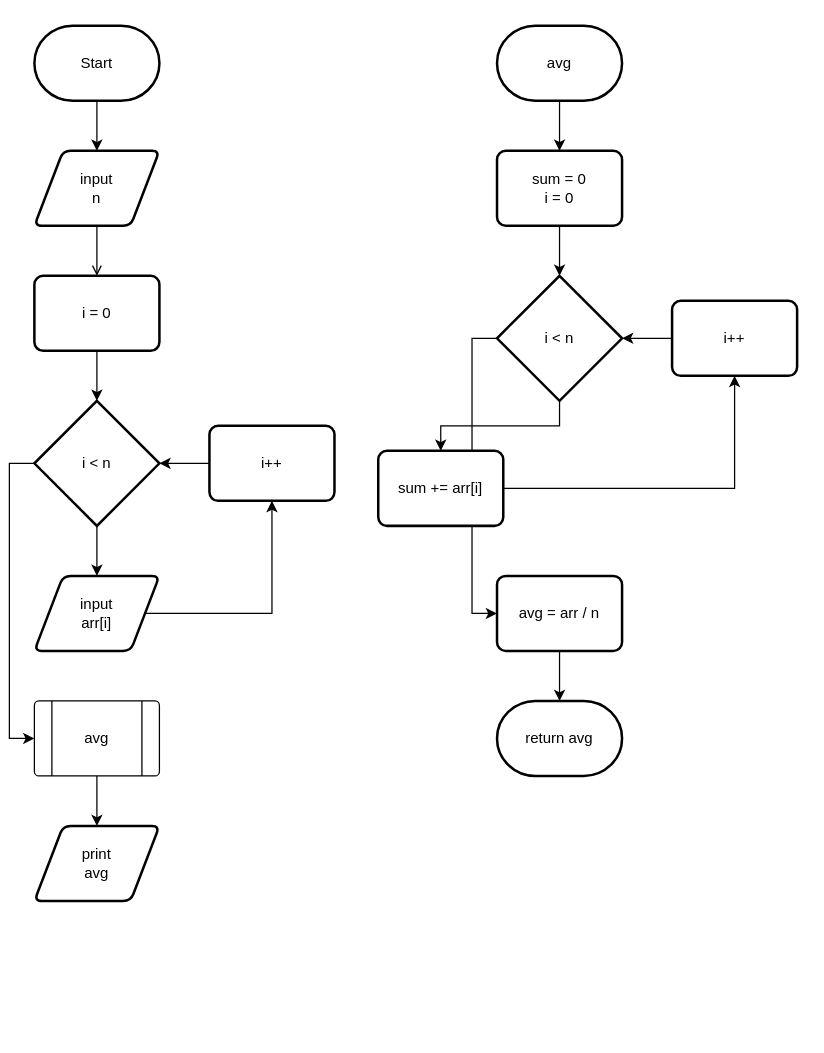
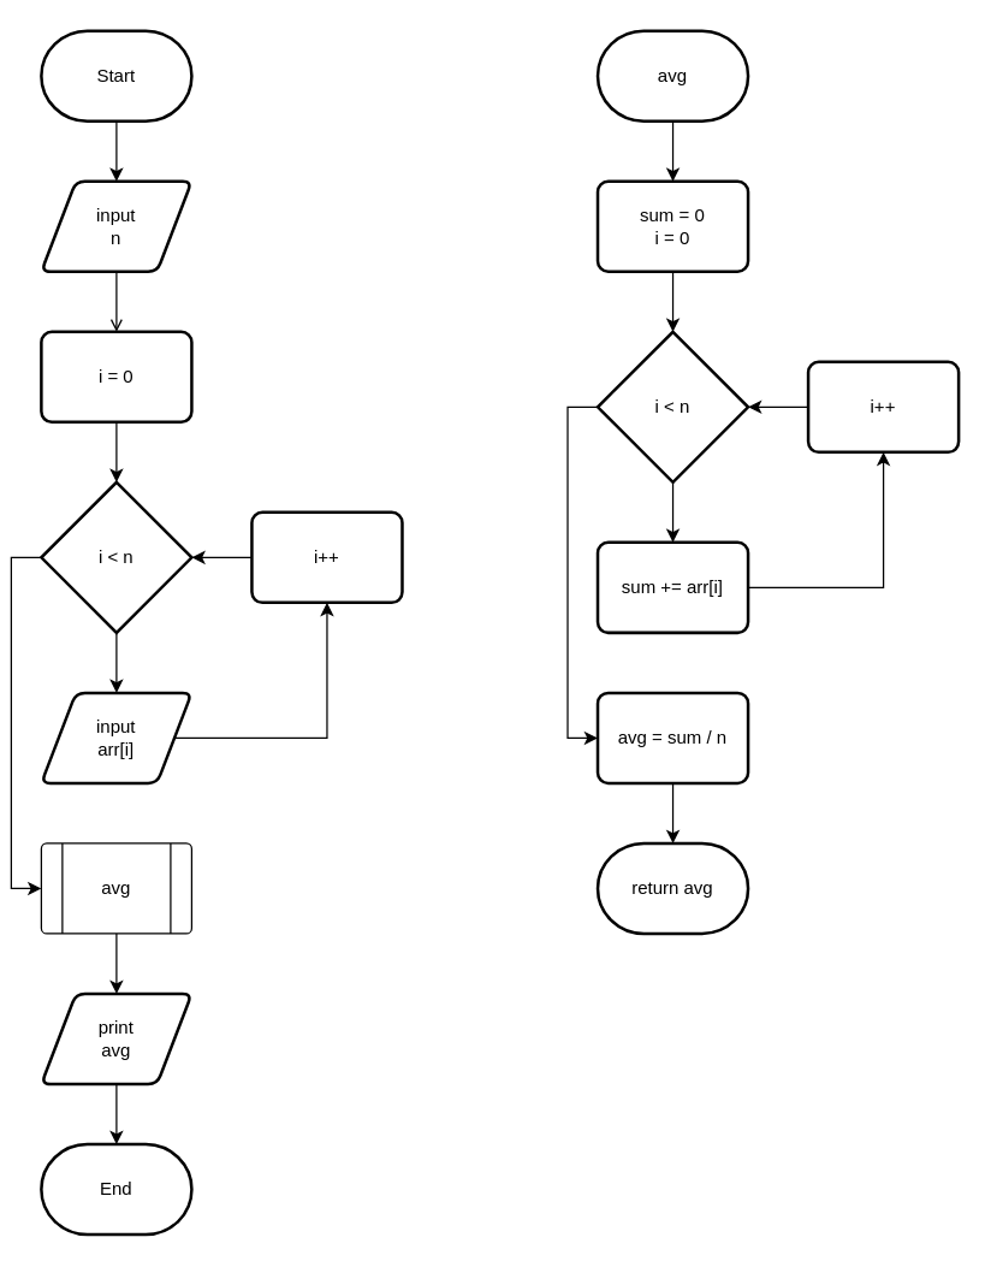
  <mxCell id="0" />
  <mxCell id="1" parent="0" />
  <mxCell id="2" value="" style="edgeStyle=orthogonalEdgeStyle;rounded=0;orthogonalLoop=1;jettySize=auto;html=1;" edge="1" parent="1" source="3" target="5"><mxGeometry relative="1" as="geometry" /></mxCell>
  <mxCell id="3" value="Start" style="strokeWidth=2;html=1;shape=mxgraph.flowchart.terminator;whiteSpace=wrap;" vertex="1" parent="1"><mxGeometry x="20" y="20" width="100" height="60" as="geometry" /></mxCell>
  <mxCell id="4" value="" style="edgeStyle=orthogonalEdgeStyle;rounded=0;orthogonalLoop=1;jettySize=auto;html=1;endArrow=open;" edge="1" parent="1" source="5" target="12"><mxGeometry relative="1" as="geometry" /></mxCell>
  <mxCell id="5" value="&lt;div&gt;input&lt;/div&gt;&lt;div&gt;n&lt;br&gt;&lt;/div&gt;" style="shape=parallelogram;html=1;strokeWidth=2;perimeter=parallelogramPerimeter;whiteSpace=wrap;rounded=1;arcSize=12;size=0.23;" vertex="1" parent="1"><mxGeometry x="20" y="120" width="100" height="60" as="geometry" /></mxCell>
  <mxCell id="6" style="edgeStyle=orthogonalEdgeStyle;rounded=0;orthogonalLoop=1;jettySize=auto;html=1;exitX=1;exitY=0.5;exitDx=0;exitDy=0;entryX=0.5;entryY=1;entryDx=0;entryDy=0;" edge="1" parent="1" source="7" target="14"><mxGeometry relative="1" as="geometry" /></mxCell>
  <mxCell id="7" value="&lt;div&gt;input&lt;/div&gt;&lt;div&gt;arr[i]&lt;br&gt;&lt;/div&gt;" style="shape=parallelogram;html=1;strokeWidth=2;perimeter=parallelogramPerimeter;whiteSpace=wrap;rounded=1;arcSize=12;size=0.23;" vertex="1" parent="1"><mxGeometry x="20" y="460" width="100" height="60" as="geometry" /></mxCell>
  <mxCell id="8" value="" style="edgeStyle=orthogonalEdgeStyle;rounded=0;orthogonalLoop=1;jettySize=auto;html=1;" edge="1" parent="1" source="10" target="7"><mxGeometry relative="1" as="geometry" /></mxCell>
  <mxCell id="9" style="edgeStyle=orthogonalEdgeStyle;rounded=0;orthogonalLoop=1;jettySize=auto;html=1;exitX=0;exitY=0.5;exitDx=0;exitDy=0;exitPerimeter=0;entryX=0;entryY=0.5;entryDx=0;entryDy=0;" edge="1" parent="1" source="10" target="16"><mxGeometry relative="1" as="geometry" /></mxCell>
  <mxCell id="10" value="i &amp;lt; n" style="strokeWidth=2;html=1;shape=mxgraph.flowchart.decision;whiteSpace=wrap;" vertex="1" parent="1"><mxGeometry x="20" y="320" width="100" height="100" as="geometry" /></mxCell>
  <mxCell id="11" value="" style="edgeStyle=orthogonalEdgeStyle;rounded=0;orthogonalLoop=1;jettySize=auto;html=1;" edge="1" parent="1" source="12" target="10"><mxGeometry relative="1" as="geometry" /></mxCell>
  <mxCell id="12" value="i = 0" style="rounded=1;whiteSpace=wrap;html=1;absoluteArcSize=1;arcSize=14;strokeWidth=2;" vertex="1" parent="1"><mxGeometry x="20" y="220" width="100" height="60" as="geometry" /></mxCell>
  <mxCell id="13" value="" style="edgeStyle=orthogonalEdgeStyle;rounded=0;orthogonalLoop=1;jettySize=auto;html=1;" edge="1" parent="1" source="14" target="10"><mxGeometry relative="1" as="geometry" /></mxCell>
  <mxCell id="14" value="i++" style="rounded=1;whiteSpace=wrap;html=1;absoluteArcSize=1;arcSize=14;strokeWidth=2;" vertex="1" parent="1"><mxGeometry x="160" y="340" width="100" height="60" as="geometry" /></mxCell>
  <mxCell id="15" value="" style="edgeStyle=orthogonalEdgeStyle;rounded=0;orthogonalLoop=1;jettySize=auto;html=1;" edge="1" parent="1" source="16" target="29"><mxGeometry relative="1" as="geometry" /></mxCell>
  <mxCell id="16" value="avg" style="verticalLabelPosition=middle;verticalAlign=middle;html=1;shape=process;whiteSpace=wrap;rounded=1;size=0.14;arcSize=6;labelPosition=center;align=center;" vertex="1" parent="1"><mxGeometry x="20" y="560" width="100" height="60" as="geometry" /></mxCell>
  <mxCell id="17" value="" style="edgeStyle=orthogonalEdgeStyle;rounded=0;orthogonalLoop=1;jettySize=auto;html=1;" edge="1" parent="1" source="18" target="20"><mxGeometry relative="1" as="geometry" /></mxCell>
  <mxCell id="18" value="avg" style="strokeWidth=2;html=1;shape=mxgraph.flowchart.terminator;whiteSpace=wrap;" vertex="1" parent="1"><mxGeometry x="390" y="20" width="100" height="60" as="geometry" /></mxCell>
  <mxCell id="19" value="" style="edgeStyle=orthogonalEdgeStyle;rounded=0;orthogonalLoop=1;jettySize=auto;html=1;" edge="1" parent="1" source="20" target="23"><mxGeometry relative="1" as="geometry" /></mxCell>
  <mxCell id="20" value="&lt;div&gt;sum = 0&lt;/div&gt;&lt;div&gt;i = 0&lt;br&gt;&lt;/div&gt;" style="rounded=1;whiteSpace=wrap;html=1;absoluteArcSize=1;arcSize=14;strokeWidth=2;" vertex="1" parent="1"><mxGeometry x="390" y="120" width="100" height="60" as="geometry" /></mxCell>
  <mxCell id="21" value="" style="edgeStyle=orthogonalEdgeStyle;rounded=0;orthogonalLoop=1;jettySize=auto;html=1;" edge="1" parent="1" source="23" target="31"><mxGeometry relative="1" as="geometry" /></mxCell>
  <mxCell id="22" style="edgeStyle=orthogonalEdgeStyle;rounded=0;orthogonalLoop=1;jettySize=auto;html=1;exitX=0;exitY=0.5;exitDx=0;exitDy=0;exitPerimeter=0;entryX=0;entryY=0.5;entryDx=0;entryDy=0;" edge="1" parent="1" source="23" target="33"><mxGeometry relative="1" as="geometry" /></mxCell>
  <mxCell id="23" value="i &amp;lt; n" style="strokeWidth=2;html=1;shape=mxgraph.flowchart.decision;whiteSpace=wrap;" vertex="1" parent="1"><mxGeometry x="390" y="220" width="100" height="100" as="geometry" /></mxCell>
  <mxCell id="24" value="" style="edgeStyle=orthogonalEdgeStyle;rounded=0;orthogonalLoop=1;jettySize=auto;html=1;" edge="1" parent="1" source="25" target="23"><mxGeometry relative="1" as="geometry" /></mxCell>
  <mxCell id="25" value="i++" style="rounded=1;whiteSpace=wrap;html=1;absoluteArcSize=1;arcSize=14;strokeWidth=2;" vertex="1" parent="1"><mxGeometry x="530" y="240" width="100" height="60" as="geometry" /></mxCell>
  <mxCell id="26" value="return avg" style="strokeWidth=2;html=1;shape=mxgraph.flowchart.terminator;whiteSpace=wrap;" vertex="1" parent="1"><mxGeometry x="390" y="560" width="100" height="60" as="geometry" /></mxCell>
+ <mxCell id="27" value="End" style="strokeWidth=2;html=1;shape=mxgraph.flowchart.terminator;whiteSpace=wrap;" vertex="1" parent="1"><mxGeometry x="20" y="760" width="100" height="60" as="geometry" /></mxCell>
+ <mxCell id="28" value="" style="edgeStyle=orthogonalEdgeStyle;rounded=0;orthogonalLoop=1;jettySize=auto;html=1;" edge="1" parent="1" source="29" target="27"><mxGeometry relative="1" as="geometry" /></mxCell>
  <mxCell id="29" value="&lt;div&gt;print&lt;/div&gt;&lt;div&gt;avg&lt;br&gt;&lt;/div&gt;" style="shape=parallelogram;html=1;strokeWidth=2;perimeter=parallelogramPerimeter;whiteSpace=wrap;rounded=1;arcSize=12;size=0.23;" vertex="1" parent="1"><mxGeometry x="20" y="660" width="100" height="60" as="geometry" /></mxCell>
  <mxCell id="30" style="edgeStyle=orthogonalEdgeStyle;rounded=0;orthogonalLoop=1;jettySize=auto;html=1;exitX=1;exitY=0.5;exitDx=0;exitDy=0;entryX=0.5;entryY=1;entryDx=0;entryDy=0;" edge="1" parent="1" source="31" target="25"><mxGeometry relative="1" as="geometry" /></mxCell>
- <mxCell id="31" value="sum += arr[i]" style="rounded=1;whiteSpace=wrap;html=1;absoluteArcSize=1;arcSize=14;strokeWidth=2;" vertex="1" parent="1"><mxGeometry x="295" y="360" width="100" height="60" as="geometry" /></mxCell>
+ <mxCell id="31" value="sum += arr[i]" style="rounded=1;whiteSpace=wrap;html=1;absoluteArcSize=1;arcSize=14;strokeWidth=2;" vertex="1" parent="1"><mxGeometry x="390" y="360" width="100" height="60" as="geometry" /></mxCell>
  <mxCell id="32" value="" style="edgeStyle=orthogonalEdgeStyle;rounded=0;orthogonalLoop=1;jettySize=auto;html=1;" edge="1" parent="1" source="33" target="26"><mxGeometry relative="1" as="geometry" /></mxCell>
- <mxCell id="33" value="avg = arr / n" style="rounded=1;whiteSpace=wrap;html=1;absoluteArcSize=1;arcSize=14;strokeWidth=2;" vertex="1" parent="1"><mxGeometry x="390" y="460" width="100" height="60" as="geometry" /></mxCell>
+ <mxCell id="33" value="avg = sum / n" style="rounded=1;whiteSpace=wrap;html=1;absoluteArcSize=1;arcSize=14;strokeWidth=2;" vertex="1" parent="1"><mxGeometry x="390" y="460" width="100" height="60" as="geometry" /></mxCell>
